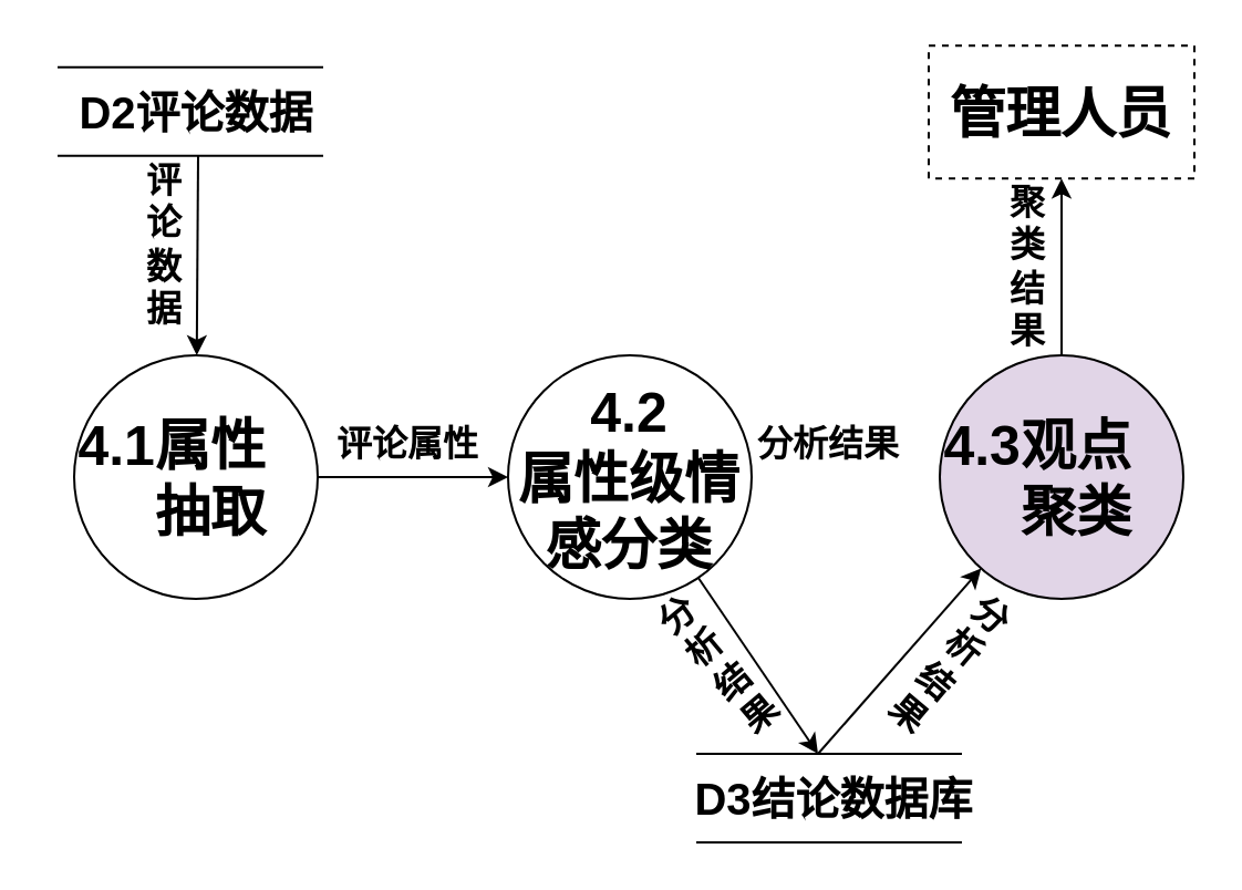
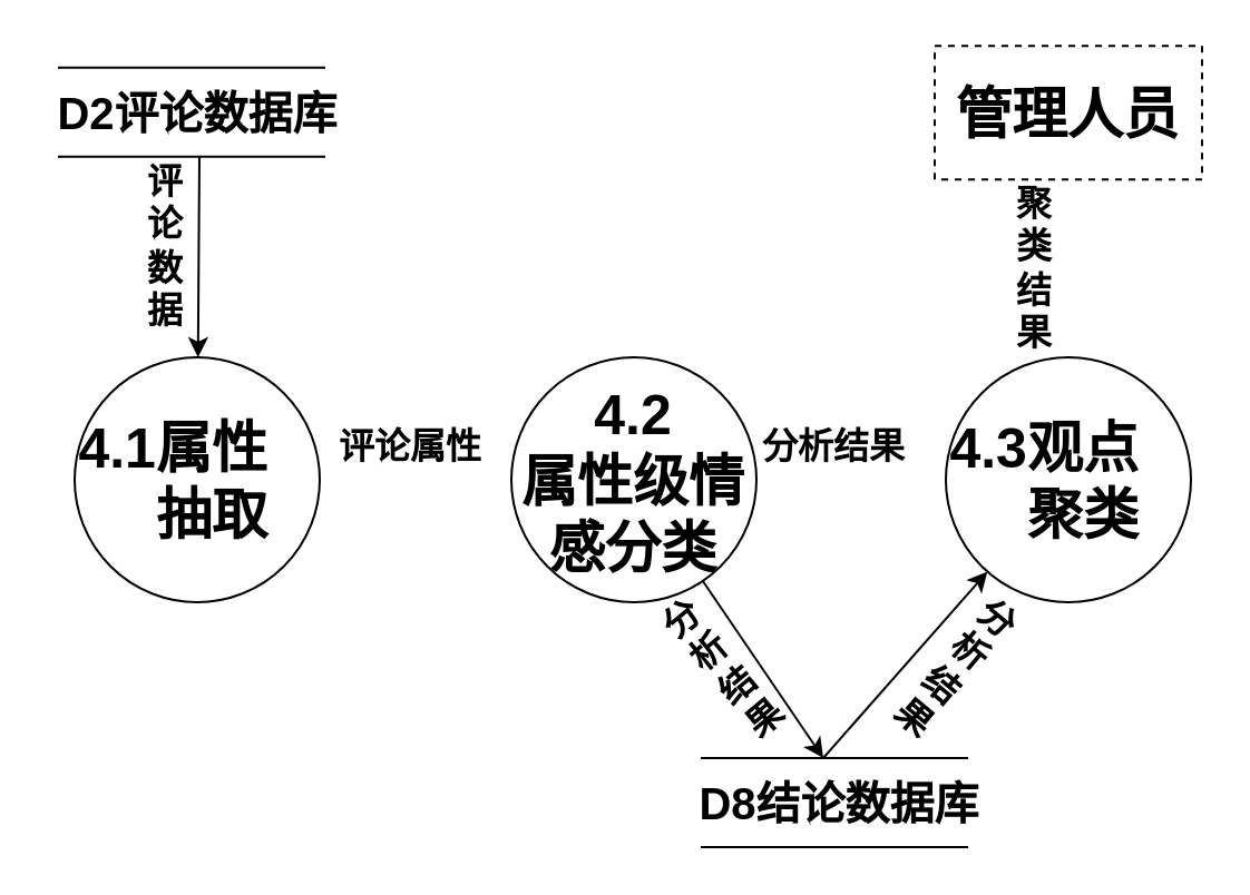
  <mxCell id="0" />
  <mxCell id="1" parent="0" />
  <mxCell id="2" value="" style="endArrow=none;html=1;" parent="1" edge="1"><mxGeometry width="50" height="50" relative="1" as="geometry"><mxPoint x="25.5" y="29.84" as="sourcePoint" /><mxPoint x="145.5" y="29.84" as="targetPoint" /></mxGeometry></mxCell>
  <mxCell id="3" value="" style="endArrow=none;html=1;" parent="1" edge="1"><mxGeometry width="50" height="50" relative="1" as="geometry"><mxPoint x="25.5" y="69.84" as="sourcePoint" /><mxPoint x="145.5" y="69.84" as="targetPoint" /></mxGeometry></mxCell>
- <mxCell id="4" value="&lt;font size=&quot;1&quot;&gt;&lt;b style=&quot;font-size: 20px&quot;&gt;D2评论数据&lt;/b&gt;&lt;/font&gt;" style="text;html=1;strokeColor=none;fillColor=none;align=center;verticalAlign=middle;whiteSpace=wrap;rounded=0;" parent="1" vertex="1"><mxGeometry x="20.5" y="40.18" width="135" height="20" as="geometry" /></mxCell>
+ <mxCell id="4" value="&lt;font size=&quot;1&quot;&gt;&lt;b style=&quot;font-size: 20px&quot;&gt;D2评论数据库&lt;/b&gt;&lt;/font&gt;" style="text;html=1;strokeColor=none;fillColor=none;align=center;verticalAlign=middle;whiteSpace=wrap;rounded=0;" parent="1" vertex="1"><mxGeometry x="20.5" y="40.18" width="135" height="20" as="geometry" /></mxCell>
  <mxCell id="5" value="&lt;span style=&quot;font-size: 25px&quot;&gt;&lt;b&gt;4.1属性&amp;nbsp; &amp;nbsp; &amp;nbsp; 抽取&lt;br&gt;&lt;/b&gt;&lt;/span&gt;" style="ellipse;whiteSpace=wrap;html=1;aspect=fixed;" parent="1" vertex="1"><mxGeometry x="33" y="160" width="110" height="110" as="geometry" /></mxCell>
  <mxCell id="6" value="&lt;span style=&quot;font-size: 25px&quot;&gt;&lt;b&gt;4.2&lt;br&gt;属性级情感分类&lt;br&gt;&lt;/b&gt;&lt;/span&gt;" style="ellipse;whiteSpace=wrap;html=1;aspect=fixed;" parent="1" vertex="1"><mxGeometry x="229" y="160" width="110" height="110" as="geometry" /></mxCell>
  <mxCell id="7" value="&lt;font style=&quot;font-size: 25px&quot;&gt;&lt;b&gt;管理人员&lt;/b&gt;&lt;/font&gt;" style="rounded=0;whiteSpace=wrap;html=1;dashed=1;" parent="1" vertex="1"><mxGeometry x="419" y="20.18" width="120" height="60" as="geometry" /></mxCell>
  <mxCell id="8" value="" style="endArrow=none;html=1;" parent="1" edge="1"><mxGeometry width="50" height="50" relative="1" as="geometry"><mxPoint x="314" y="340" as="sourcePoint" /><mxPoint x="434" y="340" as="targetPoint" /></mxGeometry></mxCell>
  <mxCell id="9" value="" style="endArrow=none;html=1;" parent="1" edge="1"><mxGeometry width="50" height="50" relative="1" as="geometry"><mxPoint x="314" y="380" as="sourcePoint" /><mxPoint x="434" y="380" as="targetPoint" /></mxGeometry></mxCell>
- <mxCell id="10" value="&lt;font size=&quot;1&quot;&gt;&lt;b style=&quot;font-size: 20px&quot;&gt;D3结论数据库&lt;/b&gt;&lt;/font&gt;" style="text;html=1;strokeColor=none;fillColor=none;align=center;verticalAlign=middle;whiteSpace=wrap;rounded=0;" parent="1" vertex="1"><mxGeometry x="309" y="350.34" width="135" height="20" as="geometry" /></mxCell>
+ <mxCell id="10" value="&lt;font size=&quot;1&quot;&gt;&lt;b style=&quot;font-size: 20px&quot;&gt;D8结论数据库&lt;/b&gt;&lt;/font&gt;" style="text;html=1;strokeColor=none;fillColor=none;align=center;verticalAlign=middle;whiteSpace=wrap;rounded=0;" parent="1" vertex="1"><mxGeometry x="309" y="350.34" width="135" height="20" as="geometry" /></mxCell>
  <mxCell id="11" value="" style="endArrow=classic;html=1;" parent="1" target="5" edge="1"><mxGeometry width="50" height="50" relative="1" as="geometry"><mxPoint x="89" y="70" as="sourcePoint" /><mxPoint x="169" y="180" as="targetPoint" /></mxGeometry></mxCell>
  <mxCell id="12" value="&lt;span style=&quot;font-size: 16px&quot;&gt;&lt;b&gt;评论数据&lt;/b&gt;&lt;/span&gt;" style="text;html=1;strokeColor=none;fillColor=none;align=center;verticalAlign=middle;whiteSpace=wrap;rounded=0;rotation=0;" parent="1" vertex="1"><mxGeometry x="69" y="100" width="10" height="20" as="geometry" /></mxCell>
- <mxCell id="13" value="" style="endArrow=classic;html=1;" parent="1" source="5" target="6" edge="1"><mxGeometry width="50" height="50" relative="1" as="geometry"><mxPoint x="119" y="230" as="sourcePoint" /><mxPoint x="169" y="180" as="targetPoint" /></mxGeometry></mxCell>
  <mxCell id="14" value="&lt;span style=&quot;font-size: 16px&quot;&gt;&lt;b&gt;评论属性&lt;/b&gt;&lt;/span&gt;" style="text;html=1;strokeColor=none;fillColor=none;align=center;verticalAlign=middle;whiteSpace=wrap;rounded=0;rotation=0;" parent="1" vertex="1"><mxGeometry x="129" y="190" width="110" height="20" as="geometry" /></mxCell>
- <mxCell id="15" value="&lt;span style=&quot;font-size: 25px&quot;&gt;&lt;b&gt;4.3观点&amp;nbsp; &amp;nbsp; &amp;nbsp; 聚类&lt;br&gt;&lt;/b&gt;&lt;/span&gt;" style="ellipse;whiteSpace=wrap;html=1;aspect=fixed;fillColor=#e1d5e7;" parent="1" vertex="1"><mxGeometry x="424" y="160" width="110" height="110" as="geometry" /></mxCell>
- <mxCell id="16" value="" style="endArrow=classic;html=1;" parent="1" source="15" target="7" edge="1"><mxGeometry width="50" height="50" relative="1" as="geometry"><mxPoint x="259" y="230" as="sourcePoint" /><mxPoint x="309" y="180" as="targetPoint" /></mxGeometry></mxCell>
+ <mxCell id="15" value="&lt;span style=&quot;font-size: 25px&quot;&gt;&lt;b&gt;4.3观点&amp;nbsp; &amp;nbsp; &amp;nbsp; 聚类&lt;br&gt;&lt;/b&gt;&lt;/span&gt;" style="ellipse;whiteSpace=wrap;html=1;aspect=fixed;" parent="1" vertex="1"><mxGeometry x="424" y="160" width="110" height="110" as="geometry" /></mxCell>
  <mxCell id="17" value="" style="endArrow=classic;html=1;" parent="1" edge="1" source="6"><mxGeometry width="50" height="50" relative="1" as="geometry"><mxPoint x="269" y="270" as="sourcePoint" /><mxPoint x="369" y="340" as="targetPoint" /></mxGeometry></mxCell>
  <mxCell id="18" value="" style="endArrow=classic;html=1;" parent="1" edge="1" target="15"><mxGeometry width="50" height="50" relative="1" as="geometry"><mxPoint x="369" y="340" as="sourcePoint" /><mxPoint x="489" y="280" as="targetPoint" /></mxGeometry></mxCell>
  <mxCell id="19" value="&lt;span style=&quot;font-size: 16px&quot;&gt;&lt;b&gt;分析结果&lt;/b&gt;&lt;/span&gt;" style="text;html=1;strokeColor=none;fillColor=none;align=center;verticalAlign=middle;whiteSpace=wrap;rounded=0;rotation=-40;" parent="1" vertex="1"><mxGeometry x="319" y="290" width="10" height="20" as="geometry" /></mxCell>
  <mxCell id="20" value="&lt;span style=&quot;font-size: 16px&quot;&gt;&lt;b&gt;分析结果&lt;/b&gt;&lt;/span&gt;" style="text;html=1;strokeColor=none;fillColor=none;align=center;verticalAlign=middle;whiteSpace=wrap;rounded=0;rotation=40;" parent="1" vertex="1"><mxGeometry x="424" y="290" width="10" height="20" as="geometry" /></mxCell>
  <mxCell id="21" value="&lt;span style=&quot;font-size: 16px&quot;&gt;&lt;b&gt;分析结果&lt;/b&gt;&lt;/span&gt;" style="text;html=1;strokeColor=none;fillColor=none;align=center;verticalAlign=middle;whiteSpace=wrap;rounded=0;rotation=0;" parent="1" vertex="1"><mxGeometry x="319" y="190" width="110" height="20" as="geometry" /></mxCell>
  <mxCell id="22" value="&lt;span style=&quot;font-size: 16px&quot;&gt;&lt;b&gt;聚类结果&lt;/b&gt;&lt;/span&gt;" style="text;html=1;strokeColor=none;fillColor=none;align=center;verticalAlign=middle;whiteSpace=wrap;rounded=0;rotation=0;" parent="1" vertex="1"><mxGeometry x="459" y="110" width="10" height="20" as="geometry" /></mxCell>
